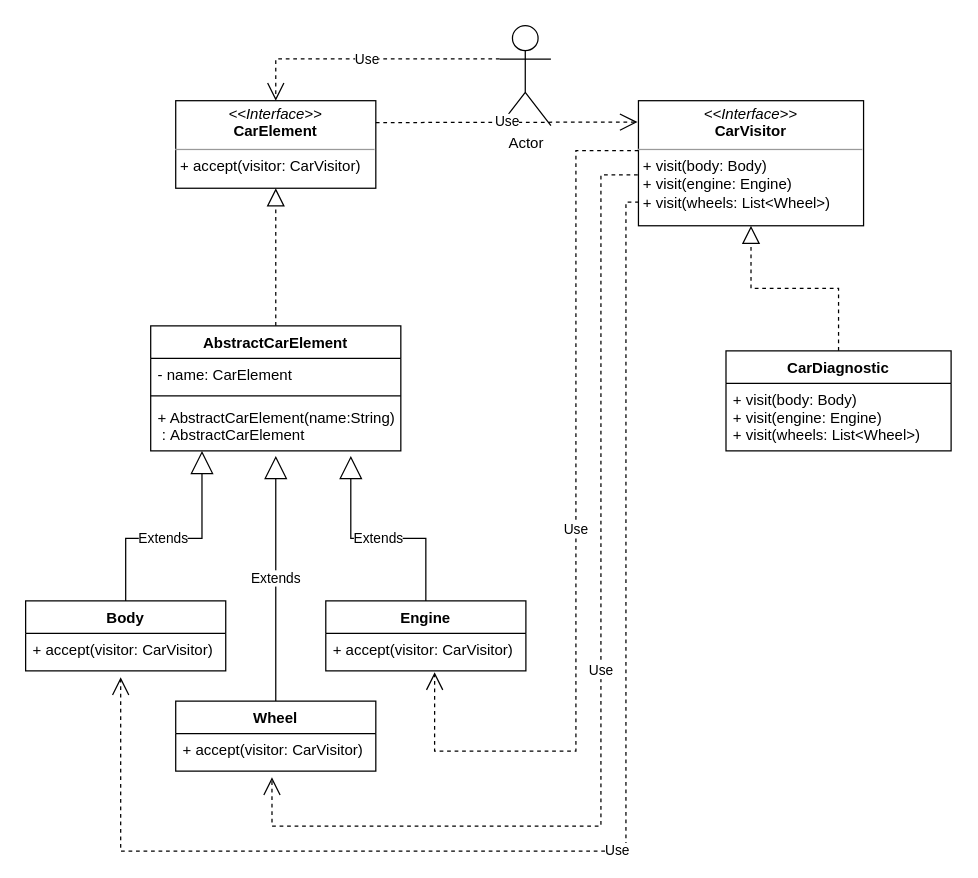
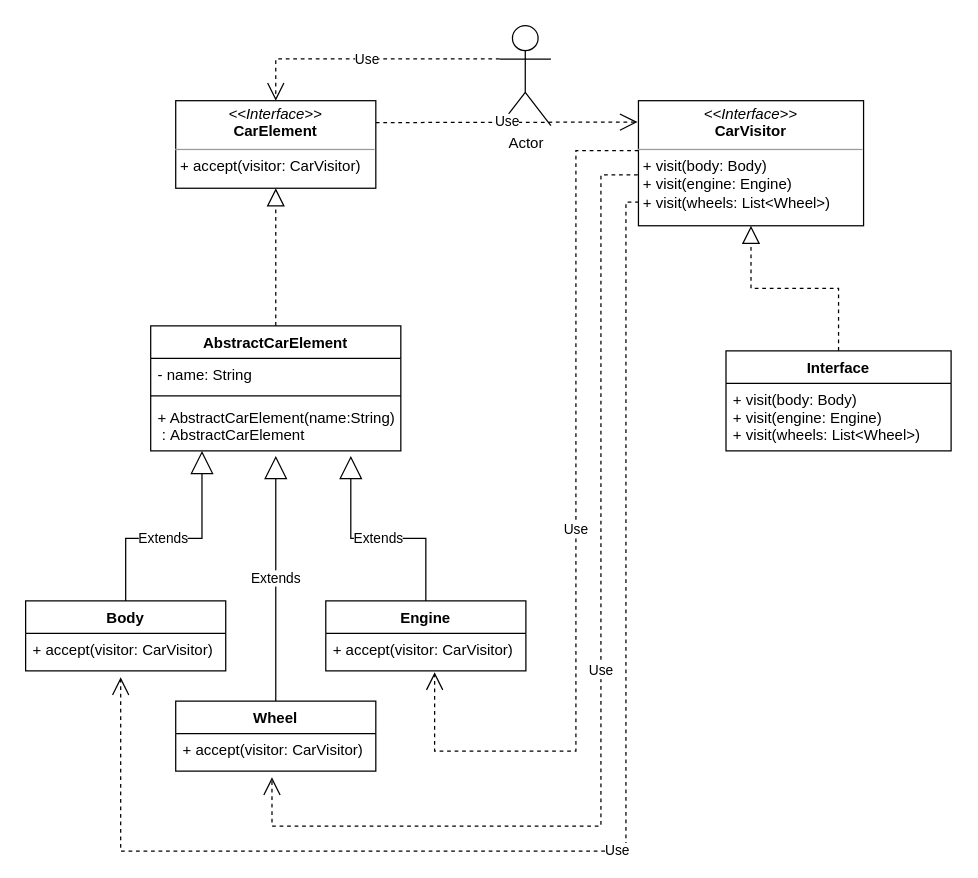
  <mxCell id="0" />
  <mxCell id="1" parent="0" />
  <mxCell id="2" value="&lt;p style=&quot;margin:0px;margin-top:4px;text-align:center;&quot;&gt;&lt;i&gt;&amp;lt;&amp;lt;Interface&amp;gt;&amp;gt;&lt;/i&gt;&lt;br&gt;&lt;b&gt;CarVisitor&lt;/b&gt;&lt;/p&gt;&lt;hr size=&quot;1&quot;&gt;&lt;p style=&quot;margin:0px;margin-left:4px;&quot;&gt;&lt;span style=&quot;background-color: initial;&quot;&gt;+ visit(body: Body)&lt;/span&gt;&lt;br&gt;&lt;/p&gt;&lt;p style=&quot;margin:0px;margin-left:4px;&quot;&gt;+ visit(engine: Engine)&lt;br&gt;+ visit(wheels: List&amp;lt;Wheel&amp;gt;)&lt;/p&gt;&lt;p style=&quot;margin:0px;margin-left:4px;&quot;&gt;&lt;br&gt;&lt;/p&gt;" style="verticalAlign=top;align=left;overflow=fill;fontSize=12;fontFamily=Helvetica;html=1;" parent="1" vertex="1"><mxGeometry x="510" y="80" width="180" height="100" as="geometry" /></mxCell>
  <mxCell id="3" value="&lt;p style=&quot;margin:0px;margin-top:4px;text-align:center;&quot;&gt;&lt;i&gt;&amp;lt;&amp;lt;Interface&amp;gt;&amp;gt;&lt;/i&gt;&lt;br&gt;&lt;b&gt;CarElement&lt;/b&gt;&lt;/p&gt;&lt;hr size=&quot;1&quot;&gt;&lt;p style=&quot;margin:0px;margin-left:4px;&quot;&gt;&lt;span style=&quot;background-color: initial;&quot;&gt;+ accept(visitor: CarVisitor)&lt;/span&gt;&lt;br&gt;&lt;/p&gt;" style="verticalAlign=top;align=left;overflow=fill;fontSize=12;fontFamily=Helvetica;html=1;" parent="1" vertex="1"><mxGeometry x="140" y="80" width="160" height="70" as="geometry" /></mxCell>
  <mxCell id="4" value="Body" style="swimlane;fontStyle=1;align=center;verticalAlign=top;childLayout=stackLayout;horizontal=1;startSize=26;horizontalStack=0;resizeParent=1;resizeParentMax=0;resizeLast=0;collapsible=1;marginBottom=0;" parent="1" vertex="1"><mxGeometry x="20" y="480" width="160" height="56" as="geometry" /></mxCell>
  <mxCell id="5" value="+ accept(visitor: CarVisitor)" style="text;strokeColor=none;fillColor=none;align=left;verticalAlign=top;spacingLeft=4;spacingRight=4;overflow=hidden;rotatable=0;points=[[0,0.5],[1,0.5]];portConstraint=eastwest;" parent="4" vertex="1"><mxGeometry y="26" width="160" height="30" as="geometry" /></mxCell>
  <mxCell id="6" value="Wheel" style="swimlane;fontStyle=1;align=center;verticalAlign=top;childLayout=stackLayout;horizontal=1;startSize=26;horizontalStack=0;resizeParent=1;resizeParentMax=0;resizeLast=0;collapsible=1;marginBottom=0;" parent="1" vertex="1"><mxGeometry x="140" y="560" width="160" height="56" as="geometry" /></mxCell>
  <mxCell id="7" value="+ accept(visitor: CarVisitor)" style="text;strokeColor=none;fillColor=none;align=left;verticalAlign=top;spacingLeft=4;spacingRight=4;overflow=hidden;rotatable=0;points=[[0,0.5],[1,0.5]];portConstraint=eastwest;" parent="6" vertex="1"><mxGeometry y="26" width="160" height="30" as="geometry" /></mxCell>
  <mxCell id="8" value="Engine" style="swimlane;fontStyle=1;align=center;verticalAlign=top;childLayout=stackLayout;horizontal=1;startSize=26;horizontalStack=0;resizeParent=1;resizeParentMax=0;resizeLast=0;collapsible=1;marginBottom=0;" parent="1" vertex="1"><mxGeometry x="260" y="480" width="160" height="56" as="geometry" /></mxCell>
  <mxCell id="9" value="+ accept(visitor: CarVisitor)" style="text;strokeColor=none;fillColor=none;align=left;verticalAlign=top;spacingLeft=4;spacingRight=4;overflow=hidden;rotatable=0;points=[[0,0.5],[1,0.5]];portConstraint=eastwest;" parent="8" vertex="1"><mxGeometry y="26" width="160" height="30" as="geometry" /></mxCell>
  <mxCell id="10" value="Actor" style="shape=umlActor;verticalLabelPosition=bottom;verticalAlign=top;html=1;outlineConnect=0;" parent="1" vertex="1"><mxGeometry x="399" y="20" width="41" height="80" as="geometry" /></mxCell>
- <mxCell id="11" value="CarDiagnostic" style="swimlane;fontStyle=1;align=center;verticalAlign=top;childLayout=stackLayout;horizontal=1;startSize=26;horizontalStack=0;resizeParent=1;resizeParentMax=0;resizeLast=0;collapsible=1;marginBottom=0;" parent="1" vertex="1"><mxGeometry x="580" y="280" width="180" height="80" as="geometry" /></mxCell>
+ <mxCell id="11" value="Interface" style="swimlane;fontStyle=1;align=center;verticalAlign=top;childLayout=stackLayout;horizontal=1;startSize=26;horizontalStack=0;resizeParent=1;resizeParentMax=0;resizeLast=0;collapsible=1;marginBottom=0;" parent="1" vertex="1"><mxGeometry x="580" y="280" width="180" height="80" as="geometry" /></mxCell>
  <mxCell id="12" value="+ visit(body: Body)&#10;+ visit(engine: Engine)&#10;+ visit(wheels: List&lt;Wheel&gt;)&#10;" style="text;strokeColor=none;fillColor=none;align=left;verticalAlign=top;spacingLeft=4;spacingRight=4;overflow=hidden;rotatable=0;points=[[0,0.5],[1,0.5]];portConstraint=eastwest;" parent="11" vertex="1"><mxGeometry y="26" width="180" height="54" as="geometry" /></mxCell>
  <mxCell id="13" value="" style="endArrow=block;dashed=1;endFill=0;endSize=12;html=1;rounded=0;exitX=0.5;exitY=0;exitDx=0;exitDy=0;entryX=0.5;entryY=1;entryDx=0;entryDy=0;edgeStyle=orthogonalEdgeStyle;" parent="1" source="11" target="2" edge="1"><mxGeometry width="160" relative="1" as="geometry"><mxPoint x="540" y="190" as="sourcePoint" /><mxPoint x="700" y="190" as="targetPoint" /></mxGeometry></mxCell>
  <mxCell id="14" value="Use" style="endArrow=open;endSize=12;dashed=1;html=1;rounded=0;exitX=1;exitY=0.25;exitDx=0;exitDy=0;entryX=-0.004;entryY=0.171;entryDx=0;entryDy=0;entryPerimeter=0;" parent="1" source="3" target="2" edge="1"><mxGeometry width="160" relative="1" as="geometry"><mxPoint x="350" y="230" as="sourcePoint" /><mxPoint x="510" y="230" as="targetPoint" /></mxGeometry></mxCell>
  <mxCell id="15" value="Use" style="endArrow=open;endSize=12;dashed=1;html=1;rounded=0;exitX=0;exitY=0.333;exitDx=0;exitDy=0;exitPerimeter=0;entryX=0.5;entryY=0;entryDx=0;entryDy=0;edgeStyle=orthogonalEdgeStyle;" parent="1" source="10" target="3" edge="1"><mxGeometry width="160" relative="1" as="geometry"><mxPoint x="450" y="250" as="sourcePoint" /><mxPoint x="610" y="250" as="targetPoint" /></mxGeometry></mxCell>
  <mxCell id="16" value="AbstractCarElement" style="swimlane;fontStyle=1;align=center;verticalAlign=top;childLayout=stackLayout;horizontal=1;startSize=26;horizontalStack=0;resizeParent=1;resizeParentMax=0;resizeLast=0;collapsible=1;marginBottom=0;" parent="1" vertex="1"><mxGeometry x="120" y="260" width="200" height="100" as="geometry" /></mxCell>
- <mxCell id="17" value="- name: CarElement" style="text;strokeColor=none;fillColor=none;align=left;verticalAlign=top;spacingLeft=4;spacingRight=4;overflow=hidden;rotatable=0;points=[[0,0.5],[1,0.5]];portConstraint=eastwest;" parent="16" vertex="1"><mxGeometry y="26" width="200" height="26" as="geometry" /></mxCell>
+ <mxCell id="17" value="- name: String" style="text;strokeColor=none;fillColor=none;align=left;verticalAlign=top;spacingLeft=4;spacingRight=4;overflow=hidden;rotatable=0;points=[[0,0.5],[1,0.5]];portConstraint=eastwest;" parent="16" vertex="1"><mxGeometry y="26" width="200" height="26" as="geometry" /></mxCell>
  <mxCell id="18" value="" style="line;strokeWidth=1;fillColor=none;align=left;verticalAlign=middle;spacingTop=-1;spacingLeft=3;spacingRight=3;rotatable=0;labelPosition=right;points=[];portConstraint=eastwest;strokeColor=inherit;" parent="16" vertex="1"><mxGeometry y="52" width="200" height="8" as="geometry" /></mxCell>
  <mxCell id="19" value="+ AbstractCarElement(name:String)&#10; : AbstractCarElement" style="text;strokeColor=none;fillColor=none;align=left;verticalAlign=top;spacingLeft=4;spacingRight=4;overflow=hidden;rotatable=0;points=[[0,0.5],[1,0.5]];portConstraint=eastwest;fontStyle=0" parent="16" vertex="1"><mxGeometry y="60" width="200" height="40" as="geometry" /></mxCell>
  <mxCell id="20" value="" style="endArrow=block;dashed=1;endFill=0;endSize=12;html=1;rounded=0;exitX=0.5;exitY=0;exitDx=0;exitDy=0;entryX=0.5;entryY=1;entryDx=0;entryDy=0;" parent="1" source="16" target="3" edge="1"><mxGeometry width="160" relative="1" as="geometry"><mxPoint x="200" y="280" as="sourcePoint" /><mxPoint x="360" y="280" as="targetPoint" /></mxGeometry></mxCell>
  <mxCell id="21" value="Extends" style="endArrow=block;endSize=16;endFill=0;html=1;rounded=0;exitX=0.5;exitY=0;exitDx=0;exitDy=0;entryX=0.205;entryY=1;entryDx=0;entryDy=0;entryPerimeter=0;edgeStyle=orthogonalEdgeStyle;" parent="1" source="4" target="19" edge="1"><mxGeometry x="-0.116" width="160" relative="1" as="geometry"><mxPoint x="270" y="380" as="sourcePoint" /><mxPoint x="430" y="380" as="targetPoint" /><Array as="points"><mxPoint x="100" y="430" /><mxPoint x="161" y="430" /></Array><mxPoint as="offset" /></mxGeometry></mxCell>
  <mxCell id="22" value="Extends" style="endArrow=block;endSize=16;endFill=0;html=1;rounded=0;exitX=0.5;exitY=0;exitDx=0;exitDy=0;entryX=0.5;entryY=1.1;entryDx=0;entryDy=0;entryPerimeter=0;edgeStyle=orthogonalEdgeStyle;" parent="1" source="6" target="19" edge="1"><mxGeometry width="160" relative="1" as="geometry"><mxPoint x="270" y="380" as="sourcePoint" /><mxPoint x="430" y="380" as="targetPoint" /><Array as="points"><mxPoint x="220" y="510" /><mxPoint x="220" y="510" /></Array></mxGeometry></mxCell>
  <mxCell id="23" value="Extends" style="endArrow=block;endSize=16;endFill=0;html=1;rounded=0;exitX=0.5;exitY=0;exitDx=0;exitDy=0;entryX=0.8;entryY=1.1;entryDx=0;entryDy=0;entryPerimeter=0;edgeStyle=orthogonalEdgeStyle;" parent="1" source="8" target="19" edge="1"><mxGeometry width="160" relative="1" as="geometry"><mxPoint x="270" y="380" as="sourcePoint" /><mxPoint x="430" y="380" as="targetPoint" /><Array as="points"><mxPoint x="340" y="430" /><mxPoint x="280" y="430" /></Array></mxGeometry></mxCell>
  <mxCell id="24" value="Use" style="endArrow=open;endSize=12;dashed=1;html=1;rounded=0;edgeStyle=orthogonalEdgeStyle;entryX=0.544;entryY=1.033;entryDx=0;entryDy=0;entryPerimeter=0;" edge="1" parent="1" target="9"><mxGeometry width="160" relative="1" as="geometry"><mxPoint x="510" y="120" as="sourcePoint" /><mxPoint x="340" y="590" as="targetPoint" /><Array as="points"><mxPoint x="460" y="120" /><mxPoint x="460" y="600" /><mxPoint x="347" y="600" /></Array></mxGeometry></mxCell>
  <mxCell id="25" value="Use" style="endArrow=open;endSize=12;dashed=1;html=1;rounded=0;entryX=0.481;entryY=1.167;entryDx=0;entryDy=0;entryPerimeter=0;edgeStyle=orthogonalEdgeStyle;exitX=-0.003;exitY=0.594;exitDx=0;exitDy=0;exitPerimeter=0;" edge="1" parent="1" source="2" target="7"><mxGeometry width="160" relative="1" as="geometry"><mxPoint x="480" y="140" as="sourcePoint" /><mxPoint x="460" y="460" as="targetPoint" /><Array as="points"><mxPoint x="480" y="139" /><mxPoint x="480" y="660" /><mxPoint x="217" y="660" /></Array></mxGeometry></mxCell>
  <mxCell id="26" value="Use" style="endArrow=open;endSize=12;dashed=1;html=1;rounded=0;entryX=0.475;entryY=1.167;entryDx=0;entryDy=0;entryPerimeter=0;edgeStyle=orthogonalEdgeStyle;exitX=0.002;exitY=0.811;exitDx=0;exitDy=0;exitPerimeter=0;" edge="1" parent="1" source="2" target="5"><mxGeometry width="160" relative="1" as="geometry"><mxPoint x="500" y="160" as="sourcePoint" /><mxPoint x="460" y="460" as="targetPoint" /><Array as="points"><mxPoint x="500" y="161" /><mxPoint x="500" y="680" /><mxPoint x="96" y="680" /></Array></mxGeometry></mxCell>
